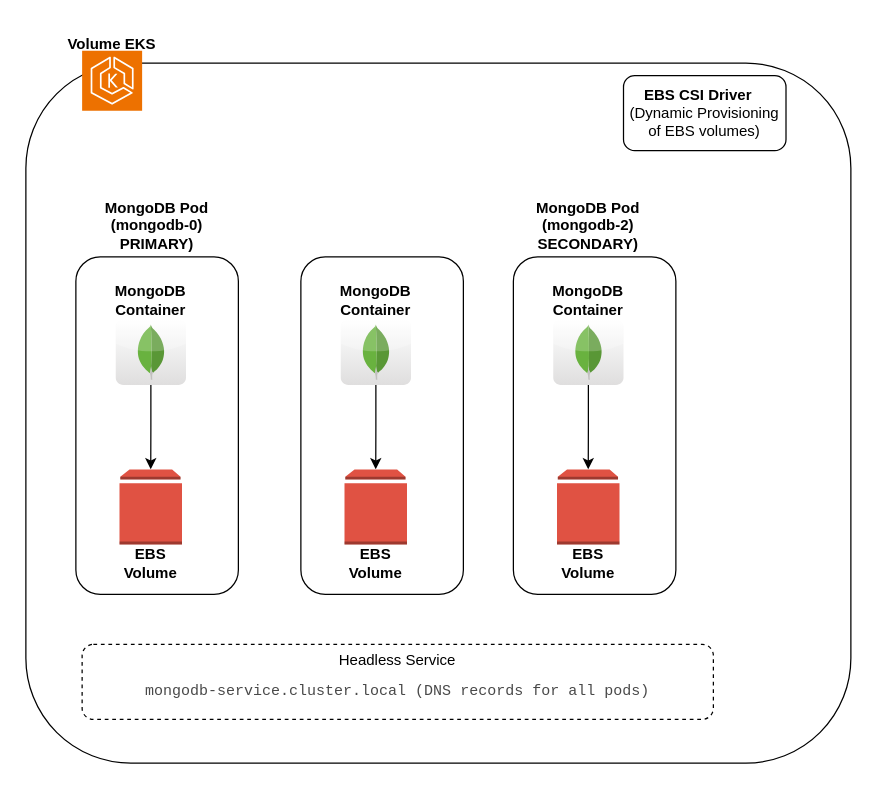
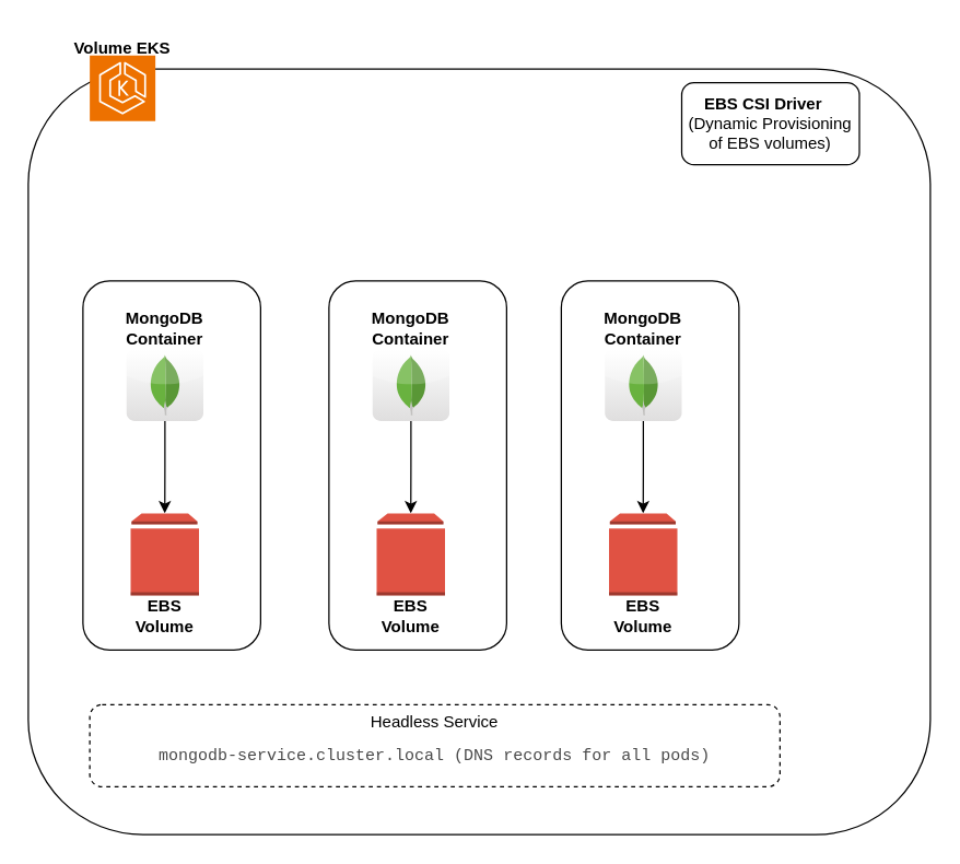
  <mxCell id="0" />
  <mxCell id="1" parent="0" />
  <mxCell id="2" value="&lt;p style=&quot;line-height: 0%;&quot;&gt;&lt;br&gt;&lt;/p&gt;" style="rounded=1;whiteSpace=wrap;html=1;align=left;" parent="1" vertex="1"><mxGeometry x="20" y="50" width="660" height="560" as="geometry" /></mxCell>
  <mxCell id="3" value="" style="sketch=0;points=[[0,0,0],[0.25,0,0],[0.5,0,0],[0.75,0,0],[1,0,0],[0,1,0],[0.25,1,0],[0.5,1,0],[0.75,1,0],[1,1,0],[0,0.25,0],[0,0.5,0],[0,0.75,0],[1,0.25,0],[1,0.5,0],[1,0.75,0]];outlineConnect=0;fontColor=#232F3E;fillColor=#ED7100;strokeColor=#ffffff;dashed=0;verticalLabelPosition=bottom;verticalAlign=top;align=center;html=1;fontSize=12;fontStyle=0;aspect=fixed;shape=mxgraph.aws4.resourceIcon;resIcon=mxgraph.aws4.eks;" parent="1" vertex="1"><mxGeometry x="65" y="40" width="48" height="48" as="geometry" /></mxCell>
  <mxCell id="4" value="Volume EKS" style="text;html=1;strokeColor=none;fillColor=none;align=center;verticalAlign=middle;whiteSpace=wrap;rounded=0;fontStyle=1" parent="1" vertex="1"><mxGeometry x="44" y="20" width="90" height="30" as="geometry" /></mxCell>
  <mxCell id="5" value="&lt;b&gt;EBS CSI Driver&amp;nbsp;&lt;/b&gt; &amp;nbsp; (Dynamic Provisioning of EBS volumes)" style="rounded=1;whiteSpace=wrap;html=1;" parent="1" vertex="1"><mxGeometry x="498.1" y="60" width="130" height="60" as="geometry" /></mxCell>
  <mxCell id="6" value="" style="rounded=1;whiteSpace=wrap;html=1;" parent="1" vertex="1"><mxGeometry x="60" y="205" width="130" height="270" as="geometry" /></mxCell>
  <mxCell id="7" value="" style="dashed=0;outlineConnect=0;html=1;align=center;labelPosition=center;verticalLabelPosition=bottom;verticalAlign=top;shape=mxgraph.webicons.mongodb;gradientColor=#DFDEDE" parent="1" vertex="1"><mxGeometry x="91.9" y="255" width="56.2" height="52.4" as="geometry" /></mxCell>
- <mxCell id="8" value="MongoDB Pod (mongodb-0) PRIMARY)" style="text;html=1;strokeColor=none;fillColor=none;align=center;verticalAlign=middle;whiteSpace=wrap;rounded=0;fontStyle=1" parent="1" vertex="1"><mxGeometry x="70" y="165" width="110" height="30" as="geometry" /></mxCell>
  <mxCell id="9" value="MongoDB Container" style="text;html=1;strokeColor=none;fillColor=none;align=center;verticalAlign=middle;whiteSpace=wrap;rounded=0;fontStyle=1" parent="1" vertex="1"><mxGeometry x="90" y="225" width="60" height="30" as="geometry" /></mxCell>
  <mxCell id="10" value="" style="outlineConnect=0;dashed=0;verticalLabelPosition=bottom;verticalAlign=top;align=center;html=1;shape=mxgraph.aws3.volume;fillColor=#E05243;gradientColor=none;" parent="1" vertex="1"><mxGeometry x="94.9" y="375" width="50" height="60" as="geometry" /></mxCell>
  <mxCell id="11" value="EBS Volume" style="text;html=1;strokeColor=none;fillColor=none;align=center;verticalAlign=middle;whiteSpace=wrap;rounded=0;fontStyle=1" parent="1" vertex="1"><mxGeometry x="90.1" y="435" width="60" height="30" as="geometry" /></mxCell>
  <mxCell id="12" style="edgeStyle=orthogonalEdgeStyle;rounded=0;orthogonalLoop=1;jettySize=auto;html=1;entryX=0.5;entryY=0;entryDx=0;entryDy=0;entryPerimeter=0;" parent="1" source="7" target="10" edge="1"><mxGeometry relative="1" as="geometry" /></mxCell>
  <mxCell id="13" value="" style="rounded=1;whiteSpace=wrap;html=1;" parent="1" vertex="1"><mxGeometry x="240" y="205" width="130" height="270" as="geometry" /></mxCell>
  <mxCell id="14" value="" style="dashed=0;outlineConnect=0;html=1;align=center;labelPosition=center;verticalLabelPosition=bottom;verticalAlign=top;shape=mxgraph.webicons.mongodb;gradientColor=#DFDEDE" parent="1" vertex="1"><mxGeometry x="271.9" y="255" width="56.2" height="52.4" as="geometry" /></mxCell>
  <mxCell id="15" value="MongoDB Container" style="text;html=1;strokeColor=none;fillColor=none;align=center;verticalAlign=middle;whiteSpace=wrap;rounded=0;fontStyle=1" parent="1" vertex="1"><mxGeometry x="270" y="225" width="60" height="30" as="geometry" /></mxCell>
  <mxCell id="16" value="" style="outlineConnect=0;dashed=0;verticalLabelPosition=bottom;verticalAlign=top;align=center;html=1;shape=mxgraph.aws3.volume;fillColor=#E05243;gradientColor=none;" parent="1" vertex="1"><mxGeometry x="274.9" y="375" width="50" height="60" as="geometry" /></mxCell>
  <mxCell id="17" value="EBS Volume" style="text;html=1;strokeColor=none;fillColor=none;align=center;verticalAlign=middle;whiteSpace=wrap;rounded=0;fontStyle=1" parent="1" vertex="1"><mxGeometry x="270.1" y="435" width="60" height="30" as="geometry" /></mxCell>
  <mxCell id="18" style="edgeStyle=orthogonalEdgeStyle;rounded=0;orthogonalLoop=1;jettySize=auto;html=1;entryX=0.5;entryY=0;entryDx=0;entryDy=0;entryPerimeter=0;" parent="1" source="14" target="16" edge="1"><mxGeometry relative="1" as="geometry" /></mxCell>
  <mxCell id="19" value="" style="rounded=1;whiteSpace=wrap;html=1;" parent="1" vertex="1"><mxGeometry x="410" y="205" width="130" height="270" as="geometry" /></mxCell>
  <mxCell id="20" value="" style="dashed=0;outlineConnect=0;html=1;align=center;labelPosition=center;verticalLabelPosition=bottom;verticalAlign=top;shape=mxgraph.webicons.mongodb;gradientColor=#DFDEDE" parent="1" vertex="1"><mxGeometry x="441.9" y="255" width="56.2" height="52.4" as="geometry" /></mxCell>
  <mxCell id="21" value="MongoDB Container" style="text;html=1;strokeColor=none;fillColor=none;align=center;verticalAlign=middle;whiteSpace=wrap;rounded=0;fontStyle=1" parent="1" vertex="1"><mxGeometry x="440" y="225" width="60" height="30" as="geometry" /></mxCell>
  <mxCell id="22" value="" style="outlineConnect=0;dashed=0;verticalLabelPosition=bottom;verticalAlign=top;align=center;html=1;shape=mxgraph.aws3.volume;fillColor=#E05243;gradientColor=none;" parent="1" vertex="1"><mxGeometry x="444.9" y="375" width="50" height="60" as="geometry" /></mxCell>
  <mxCell id="23" value="EBS Volume" style="text;html=1;strokeColor=none;fillColor=none;align=center;verticalAlign=middle;whiteSpace=wrap;rounded=0;fontStyle=1" parent="1" vertex="1"><mxGeometry x="440.1" y="435" width="60" height="30" as="geometry" /></mxCell>
  <mxCell id="24" style="edgeStyle=orthogonalEdgeStyle;rounded=0;orthogonalLoop=1;jettySize=auto;html=1;entryX=0.5;entryY=0;entryDx=0;entryDy=0;entryPerimeter=0;" parent="1" source="20" target="22" edge="1"><mxGeometry relative="1" as="geometry" /></mxCell>
  <mxCell id="25" value="Headless Service&lt;br&gt;&lt;pre style=&quot;overflow: auto; padding: 9.144px 13.716px; word-break: break-all; text-align: start; margin-top: 0px !important; margin-bottom: 0px !important;&quot;&gt;&lt;font face=&quot;Menlo, Roboto Mono, Courier New, Courier, monospace, Inter, sans-serif&quot; color=&quot;#494949&quot;&gt;mongodb-service.cluster.local (DNS records for all pods)&lt;br&gt;&lt;/font&gt;&lt;/pre&gt;" style="rounded=1;whiteSpace=wrap;html=1;dashed=1;" parent="1" vertex="1"><mxGeometry x="65" y="515" width="505" height="60" as="geometry" /></mxCell>
- <mxCell id="26" value="MongoDB Pod (mongodb-2) SECONDARY)" style="text;html=1;strokeColor=none;fillColor=none;align=center;verticalAlign=middle;whiteSpace=wrap;rounded=0;fontStyle=1" parent="1" vertex="1"><mxGeometry x="415" y="165" width="110" height="30" as="geometry" /></mxCell>
